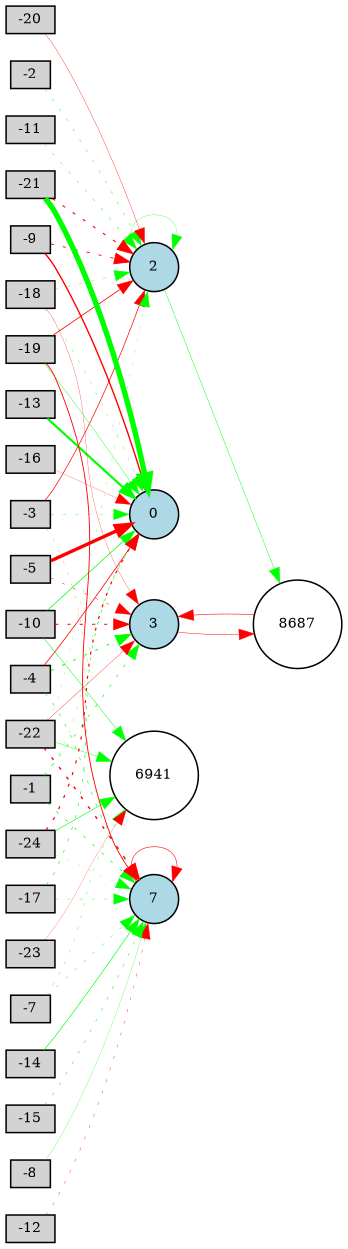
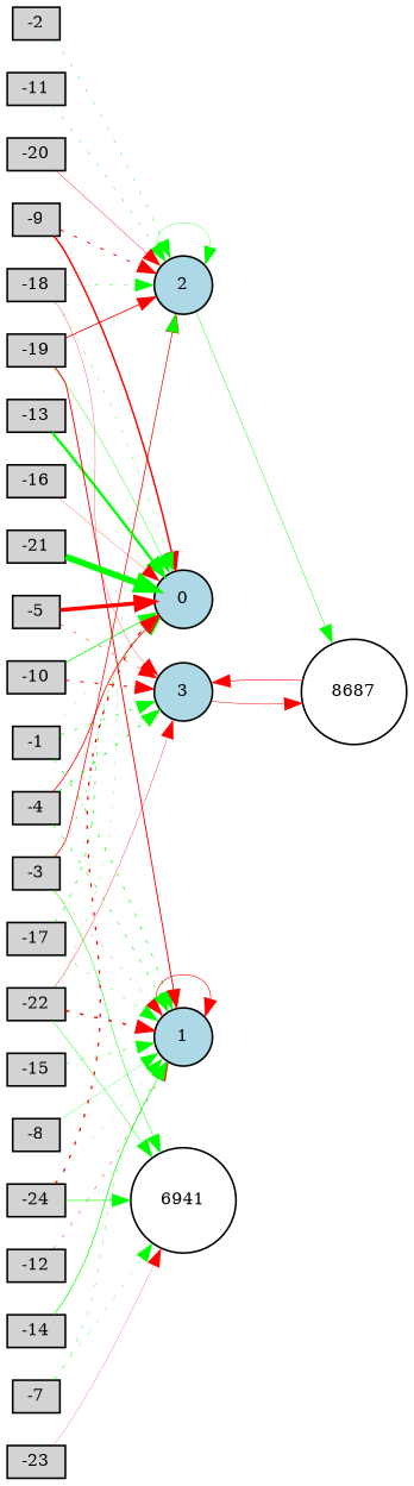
  digraph {
    rankdir=LR
    node [fillcolor=lightgray fontsize=9 shape=box style=filled]
    edge [color=green style=dotted]
    -1 [height=0.2 width=0.2]
    0 [fillcolor=lightblue height=0.2 shape=circle width=0.2]
-   1 [fillcolor=lightblue height=0.2 shape=circle width=0.2 label=7]
+   1 [fillcolor=lightblue height=0.2 shape=circle width=0.2]
    3 [fillcolor=lightblue height=0.2 shape=circle width=0.2]
    8687 [fillcolor=white height=0.2 shape=circle width=0.2]
    -2 [height=0.2 width=0.2]
    2 [fillcolor=lightblue height=0.2 shape=circle width=0.2]
    -3 [height=0.2 width=0.2]
    -4 [height=0.2 width=0.2]
    -5 [height=0.2 width=0.2]
    -7 [height=0.2 width=0.2]
    6941 [fillcolor=white height=0.2 shape=circle width=0.2]
    -8 [height=0.2 width=0.2]
    -9 [height=0.2 width=0.2]
    -10 [height=0.2 width=0.2]
    -11 [height=0.2 width=0.2]
    -12 [height=0.2 width=0.2]
    -13 [height=0.2 width=0.2]
    -14 [height=0.2 width=0.2]
    -15 [height=0.2 width=0.2]
    -16 [height=0.2 width=0.2]
    -17 [height=0.2 width=0.2]
    -18 [height=0.2 width=0.2]
    -19 [height=0.2 width=0.2]
    -20 [height=0.2 width=0.2]
    -21 [height=0.2 width=0.2]
    -22 [height=0.2 width=0.2]
    -23 [height=0.2 width=0.2]
    -24 [height=0.2 width=0.2]
    -1 -> 0 [penwidth=0.1597206019002777]
    -1 -> 1 [penwidth=0.45054611440362813]
    -1 -> 3 [penwidth=0.42428437601627533]
    1 -> 1 [color=red penwidth=0.37145986803332165 style=solid]
    3 -> 8687 [color=red penwidth=0.30526874601204407 style=solid]
    8687 -> 3 [color=red penwidth=0.3667931817564045 style=solid]
    -2 -> 2 [penwidth=0.2728386745605092]
    2 -> 8687 [penwidth=0.28900435423084164 style=solid]
    2 -> 2 [penwidth=0.19033855098209684 style=solid]
    -3 -> 0 [penwidth=0.2496496737928278]
    -3 -> 1 [color=red penwidth=0.12867049293088206]
    -3 -> 2 [color=red penwidth=0.45853378384998933 style=solid]
    -4 -> 0 [color=red penwidth=0.5071357116768962 style=solid]
    -4 -> 1 [penwidth=0.39823094878083376]
    -4 -> 3 [penwidth=0.5959110958968367]
    -5 -> 0 [color=red penwidth=2.2123120180943316 style=solid]
    -5 -> 3 [color=red penwidth=0.2949574470220866]
    -7 -> 1 [penwidth=0.2517156309107436]
    -7 -> 6941 [penwidth=0.21723997423751928]
    -8 -> 1 [penwidth=0.17190910179185298 style=solid]
    -9 -> 0 [color=red penwidth=0.9052005642707465 style=solid]
    -9 -> 2 [color=red penwidth=0.6032490282241258]
    -10 -> 0 [penwidth=0.4894152991799726 style=solid]
    -10 -> 3 [color=red penwidth=0.6322296505226848]
-   -10 -> 6941 [penwidth=0.31597618362177404 style=solid]
+   -3 -> 6941 [penwidth=0.31597618362177404 style=solid]
    -11 -> 2 [penwidth=0.2714169801973493]
    -12 -> 1 [color=red penwidth=0.2473713943376725]
    -13 -> 0 [penwidth=1.4318764031175593 style=solid]
    -14 -> 1 [penwidth=0.4287778814693072 style=solid]
    -15 -> 1 [penwidth=0.3281958926063231]
    -16 -> 0 [color=red penwidth=0.1531514053826119 style=solid]
    -17 -> 0 [penwidth=0.4214504942283708]
    -17 -> 1 [penwidth=0.2526021804506746]
    -18 -> 0 [penwidth=0.21677360615967672]
    -18 -> 3 [color=red penwidth=0.17153931020191077 style=solid]
    -18 -> 2 [penwidth=0.25867815963526286]
    -19 -> 0 [penwidth=0.2496204140943531 style=solid]
    -19 -> 1 [color=red penwidth=0.5788108709317328 style=solid]
    -19 -> 2 [color=red penwidth=0.518349947977681 style=solid]
    -20 -> 2 [color=red penwidth=0.22661879949008998 style=solid]
    -21 -> 0 [penwidth=3.538483587037356 style=solid]
-   -21 -> 2 [color=red penwidth=0.7418103189822206]
    -22 -> 1 [color=red penwidth=0.929516026926855]
    -22 -> 3 [color=red penwidth=0.21445034375705924 style=solid]
    -22 -> 2 [penwidth=0.16309079466766396]
    -22 -> 6941 [penwidth=0.266782636683498 style=solid]
    -23 -> 6941 [color=red penwidth=0.1339953524298572 style=solid]
    -24 -> 0 [color=red penwidth=0.8067525788693388]
    -24 -> 1 [penwidth=0.13516493633907273]
    -24 -> 6941 [penwidth=0.3943573536634455 style=solid]
  }
